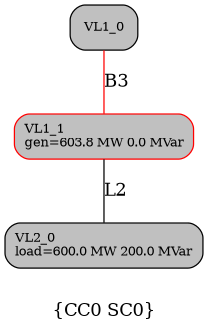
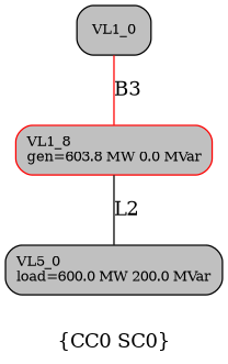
  digraph {
    compound=true
    fontname="DejaVu Serif"
    label="\{CC0 SC0\}"
    node [fillcolor=grey fontname="DejaVu Serif" fontsize=10 shape=box style="filled,rounded"]
    edge [dir=none fontname="DejaVu Serif"]
    n1 [label=VL1_0]
-   n2 [color=red label="VL1_1\lgen=603.8 MW 0.0 MVar"]
-   n3 [label="VL2_0\lload=600.0 MW 200.0 MVar"]
+   n2 [color=red label="VL1_8\lgen=603.8 MW 0.0 MVar"]
+   n3 [label="VL5_0\lload=600.0 MW 200.0 MVar"]
    n1 -> n2 [color=red label=B3]
    n2 -> n3 [color=black label=L2]
  }
